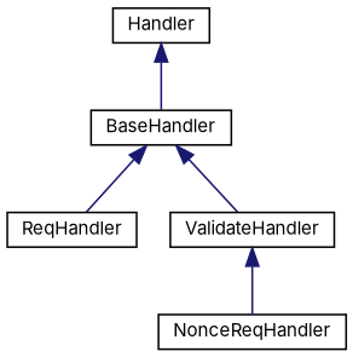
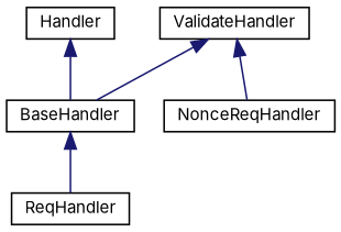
  digraph {
    fontname=Inter
    rankdir=TB
    node [color=black fillcolor=white fontname=Inter fontsize=10 shape=record style=filled]
    edge [color=midnightblue dir=back fontname=Inter fontsize=10 labelfontname=Helvetica labelfontsize=10 style=solid]
    n1 [height=0.2 label=Handler width=0.4]
    n2 [height=0.2 label=BaseHandler width=0.4]
    n3 [height=0.2 label=ReqHandler width=0.4]
    n4 [height=0.2 label=ValidateHandler width=0.4]
    n5 [height=0.2 label=NonceReqHandler width=0.4]
    n1 -> n2
    n2 -> n3
-   n2 -> n4
+   n4 -> n2
    n4 -> n5
  }
